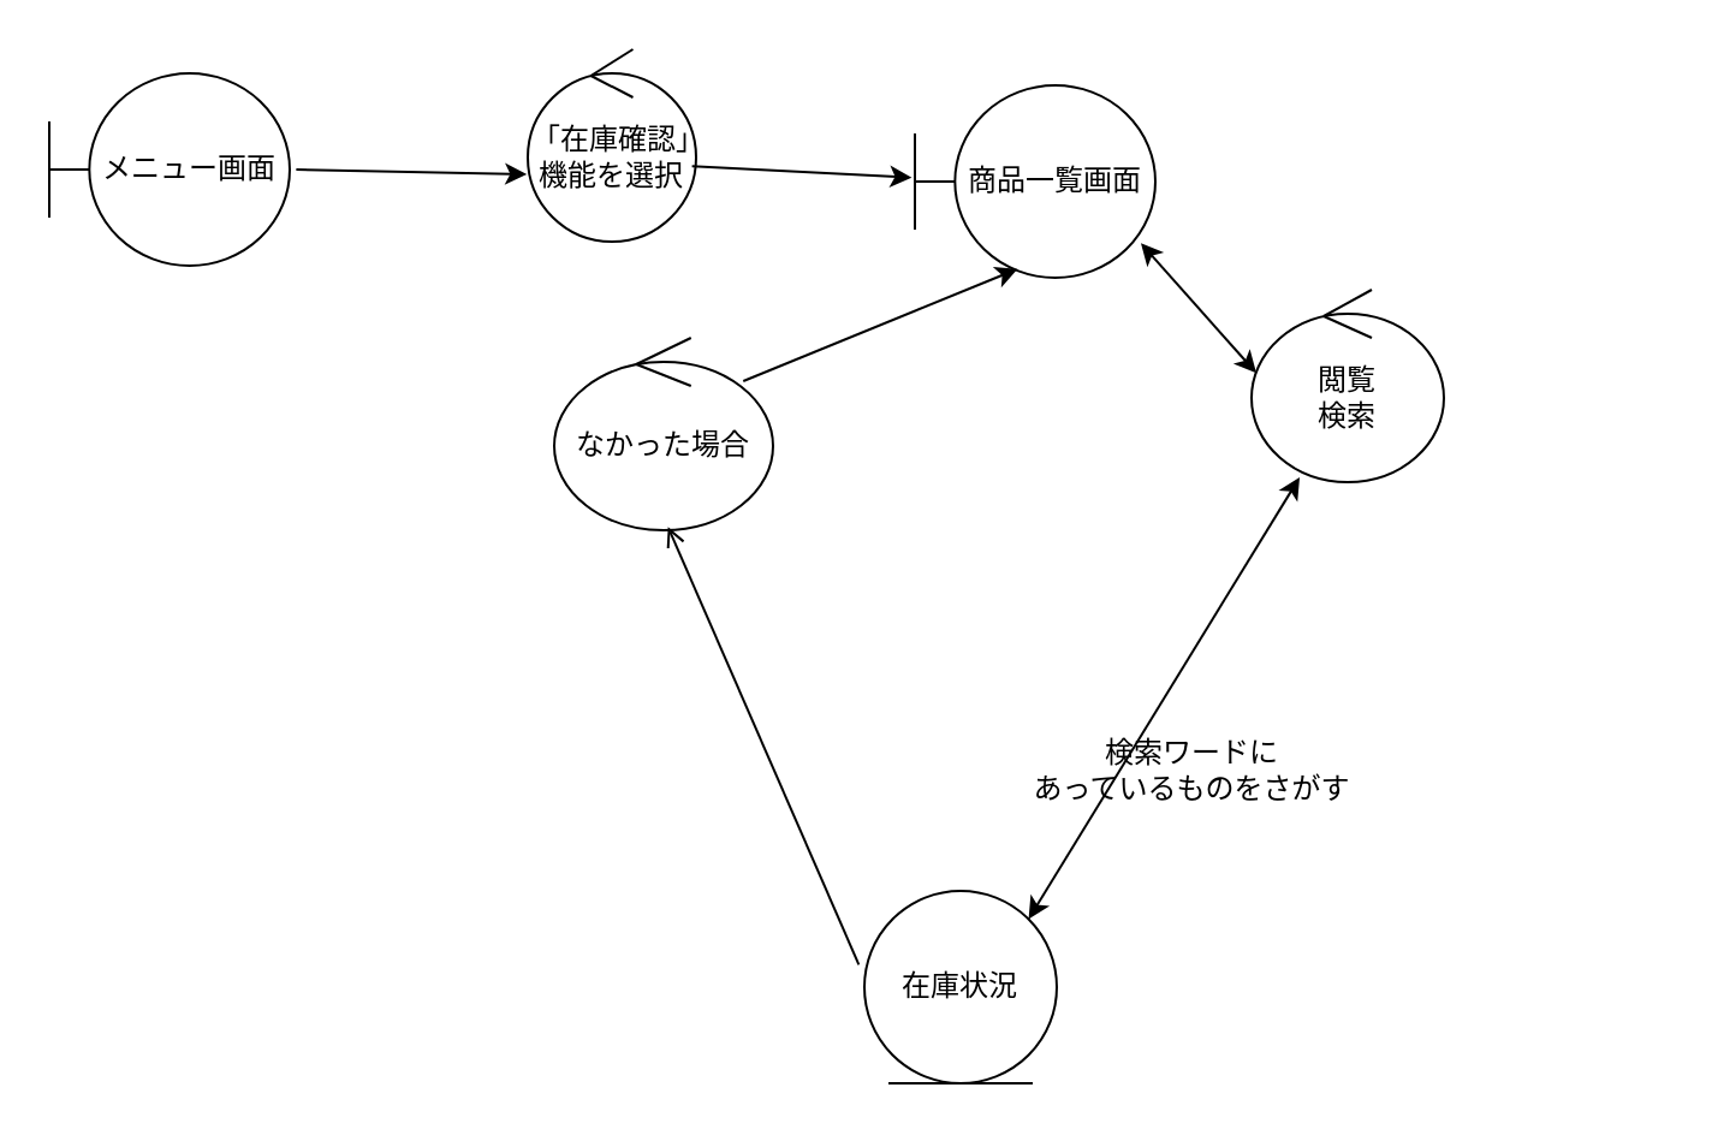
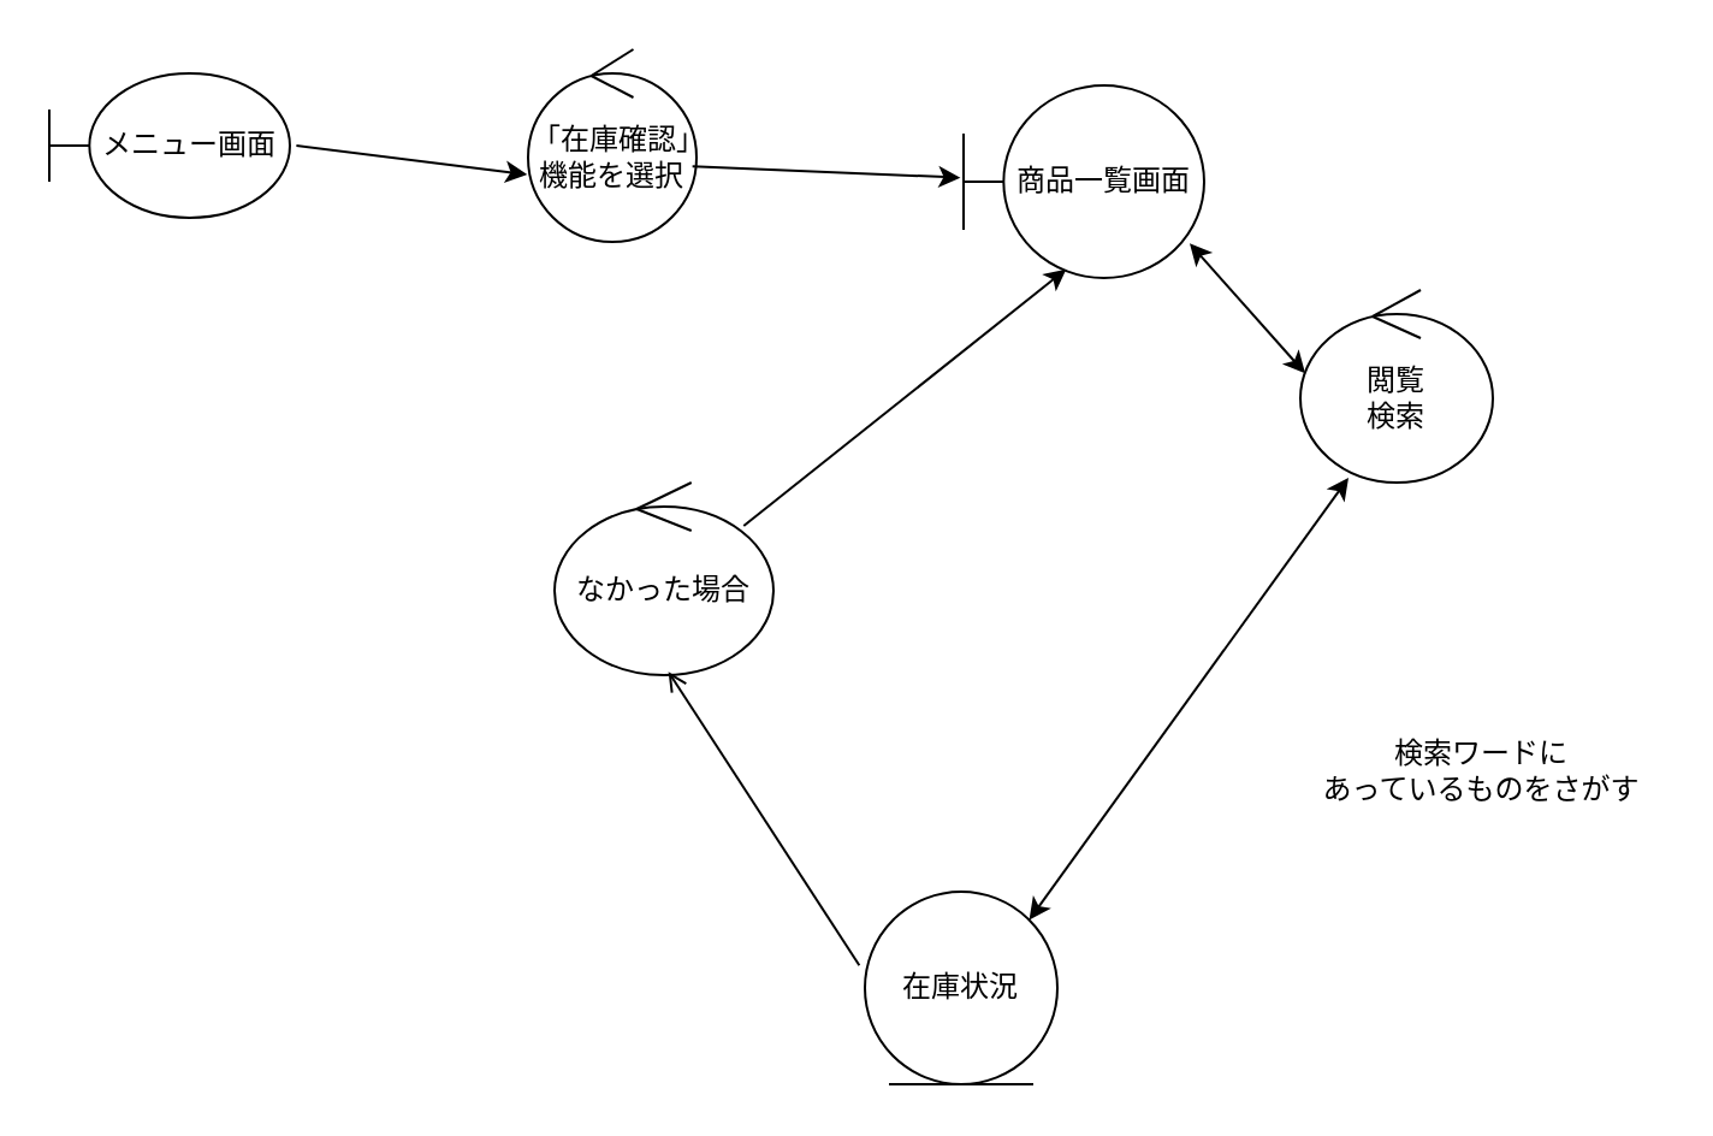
  <mxCell id="0" />
  <mxCell id="1" parent="0" />
- <mxCell id="2" value="メニュー画面" style="shape=umlBoundary;whiteSpace=wrap;html=1;" vertex="1" parent="1"><mxGeometry x="20" y="30" width="100" height="80" as="geometry" /></mxCell>
+ <mxCell id="2" value="メニュー画面" style="shape=umlBoundary;whiteSpace=wrap;html=1;" vertex="1" parent="1"><mxGeometry x="20" y="30" width="100" height="60" as="geometry" /></mxCell>
  <mxCell id="3" value="「在庫確認」機能を選択" style="ellipse;shape=umlControl;whiteSpace=wrap;html=1;" vertex="1" parent="1"><mxGeometry x="219" y="20" width="70" height="80" as="geometry" /></mxCell>
- <mxCell id="4" value="商品一覧画面" style="shape=umlBoundary;whiteSpace=wrap;html=1;" vertex="1" parent="1"><mxGeometry x="380" y="35" width="100" height="80" as="geometry" /></mxCell>
- <mxCell id="5" value="閲覧&lt;div&gt;検索&lt;/div&gt;" style="ellipse;shape=umlControl;whiteSpace=wrap;html=1;" vertex="1" parent="1"><mxGeometry x="520" y="120" width="80" height="80" as="geometry" /></mxCell>
+ <mxCell id="4" value="商品一覧画面" style="shape=umlBoundary;whiteSpace=wrap;html=1;" vertex="1" parent="1"><mxGeometry x="400" y="35" width="100" height="80" as="geometry" /></mxCell>
+ <mxCell id="5" value="閲覧&lt;div&gt;検索&lt;/div&gt;" style="ellipse;shape=umlControl;whiteSpace=wrap;html=1;" vertex="1" parent="1"><mxGeometry x="540" y="120" width="80" height="80" as="geometry" /></mxCell>
  <mxCell id="6" value="在庫状況" style="ellipse;shape=umlEntity;whiteSpace=wrap;html=1;" vertex="1" parent="1"><mxGeometry x="359" y="370" width="80" height="80" as="geometry" /></mxCell>
  <mxCell id="7" value="" style="endArrow=classic;startArrow=classic;html=1;exitX=0.025;exitY=0.433;exitDx=0;exitDy=0;exitPerimeter=0;entryX=0.94;entryY=0.821;entryDx=0;entryDy=0;entryPerimeter=0;" edge="1" parent="1" source="5" target="4"><mxGeometry width="50" height="50" relative="1" as="geometry"><mxPoint x="430" y="140" as="sourcePoint" /><mxPoint x="480" y="90" as="targetPoint" /></mxGeometry></mxCell>
  <mxCell id="8" value="" style="endArrow=classic;startArrow=classic;html=1;exitX=1;exitY=0;exitDx=0;exitDy=0;entryX=0.25;entryY=0.975;entryDx=0;entryDy=0;entryPerimeter=0;" edge="1" parent="1" source="6" target="5"><mxGeometry width="50" height="50" relative="1" as="geometry"><mxPoint x="430" y="140" as="sourcePoint" /><mxPoint x="510" y="290" as="targetPoint" /></mxGeometry></mxCell>
- <mxCell id="9" value="なかった場合" style="ellipse;shape=umlControl;whiteSpace=wrap;html=1;" vertex="1" parent="1"><mxGeometry x="230" y="140" width="91" height="80" as="geometry" /></mxCell>
- <mxCell id="10" value="検索ワードに&lt;div&gt;あっているものをさがす&lt;/div&gt;" style="text;html=1;align=center;verticalAlign=middle;resizable=0;points=[];autosize=1;strokeColor=none;fillColor=none;" vertex="1" parent="1"><mxGeometry x="420" y="300" width="150" height="40" as="geometry" /></mxCell>
+ <mxCell id="9" value="なかった場合" style="ellipse;shape=umlControl;whiteSpace=wrap;html=1;" vertex="1" parent="1"><mxGeometry x="230" y="200" width="91" height="80" as="geometry" /></mxCell>
+ <mxCell id="10" value="検索ワードに&lt;div&gt;あっているものをさがす&lt;/div&gt;" style="text;html=1;align=center;verticalAlign=middle;resizable=0;points=[];autosize=1;strokeColor=none;fillColor=none;" vertex="1" parent="1"><mxGeometry x="540" y="300" width="150" height="40" as="geometry" /></mxCell>
  <mxCell id="11" value="" style="endArrow=classic;html=1;exitX=1.027;exitY=0.5;exitDx=0;exitDy=0;exitPerimeter=0;entryX=-0.005;entryY=0.65;entryDx=0;entryDy=0;entryPerimeter=0;" edge="1" parent="1" source="2" target="3"><mxGeometry width="50" height="50" relative="1" as="geometry"><mxPoint x="-95" y="125" as="sourcePoint" /><mxPoint x="30" y="80" as="targetPoint" /></mxGeometry></mxCell>
  <mxCell id="12" value="" style="endArrow=classic;html=1;exitX=0.976;exitY=0.608;exitDx=0;exitDy=0;exitPerimeter=0;entryX=-0.013;entryY=0.479;entryDx=0;entryDy=0;entryPerimeter=0;" edge="1" parent="1" source="3" target="4"><mxGeometry width="50" height="50" relative="1" as="geometry"><mxPoint x="200" y="130" as="sourcePoint" /><mxPoint x="325" y="85" as="targetPoint" /></mxGeometry></mxCell>
  <mxCell id="13" value="" style="endArrow=open;html=1;exitX=-0.029;exitY=0.383;exitDx=0;exitDy=0;exitPerimeter=0;entryX=0.52;entryY=0.983;entryDx=0;entryDy=0;entryPerimeter=0;" edge="1" parent="1" source="6" target="9"><mxGeometry width="50" height="50" relative="1" as="geometry"><mxPoint x="410" y="230" as="sourcePoint" /><mxPoint x="460" y="180" as="targetPoint" /></mxGeometry></mxCell>
  <mxCell id="14" value="" style="endArrow=classic;html=1;exitX=0.864;exitY=0.225;exitDx=0;exitDy=0;exitPerimeter=0;entryX=0.427;entryY=0.954;entryDx=0;entryDy=0;entryPerimeter=0;" edge="1" parent="1" source="9" target="4"><mxGeometry width="50" height="50" relative="1" as="geometry"><mxPoint x="410" y="230" as="sourcePoint" /><mxPoint x="460" y="180" as="targetPoint" /></mxGeometry></mxCell>
